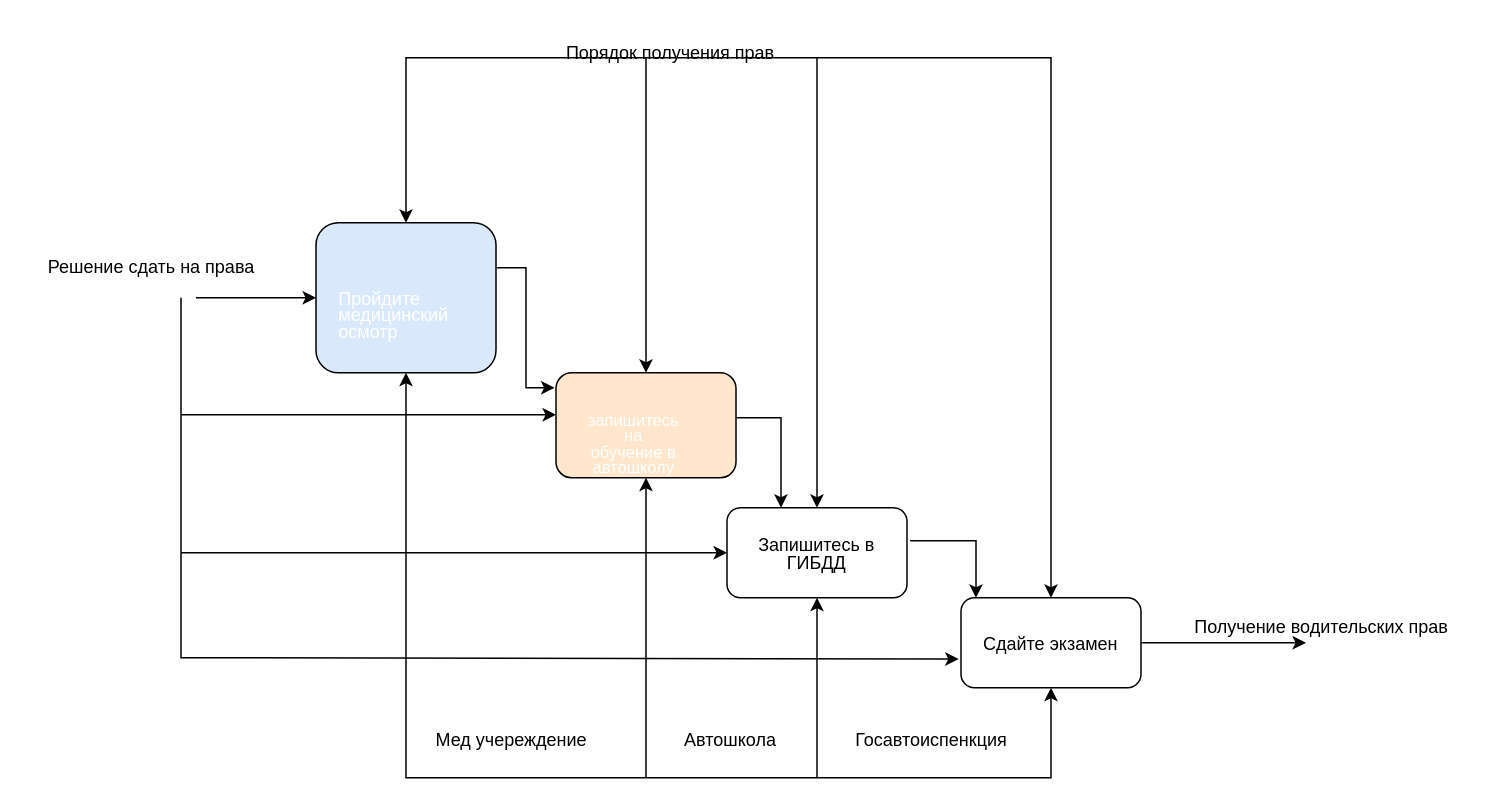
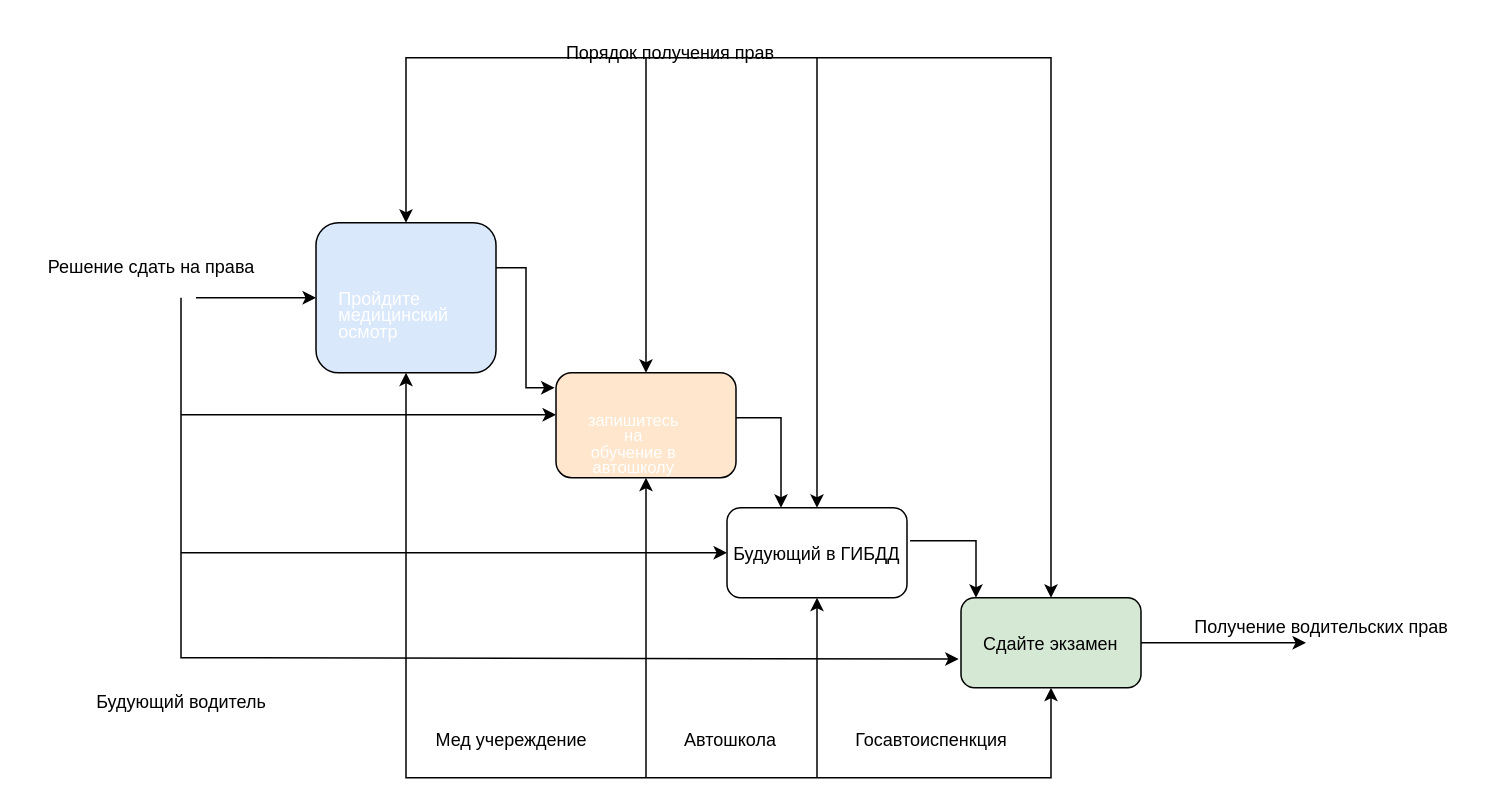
  <mxCell id="0" />
  <mxCell id="1" parent="0" />
  <mxCell id="2" value="&lt;a style=&quot;box-sizing: border-box; margin: 0px; padding: 24px 24px 0px; border: 0px; font-variant-numeric: inherit; font-variant-east-asian: inherit; font-stretch: inherit; line-height: inherit; font-family: Lato, Arial, sans-serif, -apple-system; vertical-align: baseline; cursor: pointer; display: flex; text-align: start;&quot; class=&quot;panel-header flex-container&quot;&gt;&lt;div style=&quot;font-style: inherit; font-variant: inherit; font-stretch: inherit; line-height: 93%; font-family: inherit; box-sizing: border-box; margin: 0px; padding: 0px 16px 0px 0px; border: 0px; vertical-align: baseline; flex: 1 1 0%;&quot; class=&quot;panel-title flex-1&quot;&gt;&lt;div style=&quot;box-sizing: border-box; margin: 0px; padding: 0px; border: 0px; font-variant: inherit; font-stretch: inherit; line-height: 93%; font-family: Lato-Bold, Arial, sans-serif; vertical-align: baseline;&quot; class=&quot;title-h4&quot;&gt;&lt;div style=&quot;font-style: inherit; font-variant: inherit; font-stretch: inherit; line-height: inherit; font-family: inherit; box-sizing: border-box; margin: 0px; padding: 0px; border: 0px; vertical-align: baseline; display: flex;&quot; class=&quot;flex-container&quot;&gt;&lt;div style=&quot;font-style: inherit; font-variant: inherit; font-stretch: inherit; line-height: 93%; font-family: inherit; box-sizing: border-box; margin: 0px; padding: 0px; border: 0px; vertical-align: baseline;&quot;&gt;&lt;font color=&quot;#ffffff&quot;&gt;Пройдите медицинский осмотр&lt;/font&gt;&lt;/div&gt;&lt;/div&gt;&lt;/div&gt;&lt;/div&gt;&lt;/a&gt;" style="rounded=1;whiteSpace=wrap;html=1;fillColor=#dae8fc;" parent="1" vertex="1"><mxGeometry x="210" y="148" width="120" height="100" as="geometry" /></mxCell>
- <mxCell id="3" value="&lt;p style=&quot;line-height: 100%;&quot;&gt;Сдайте экзамен&lt;/p&gt;" style="rounded=1;whiteSpace=wrap;html=1;" parent="1" vertex="1"><mxGeometry x="640" y="398" width="120" height="60" as="geometry" /></mxCell>
- <mxCell id="4" value="&lt;p style=&quot;line-height: 100%;&quot;&gt;Запишитесь в ГИБДД&lt;/p&gt;" style="rounded=1;whiteSpace=wrap;html=1;" parent="1" vertex="1"><mxGeometry x="484" y="338" width="120" height="60" as="geometry" /></mxCell>
+ <mxCell id="3" value="&lt;p style=&quot;line-height: 100%;&quot;&gt;Сдайте экзамен&lt;/p&gt;" style="rounded=1;whiteSpace=wrap;html=1;fillColor=#d5e8d4;" parent="1" vertex="1"><mxGeometry x="640" y="398" width="120" height="60" as="geometry" /></mxCell>
+ <mxCell id="4" value="&lt;p style=&quot;line-height: 100%;&quot;&gt;Будующий в ГИБДД&lt;/p&gt;" style="rounded=1;whiteSpace=wrap;html=1;" parent="1" vertex="1"><mxGeometry x="484" y="338" width="120" height="60" as="geometry" /></mxCell>
  <mxCell id="5" value="&lt;a style=&quot;box-sizing: border-box; margin: 0px; padding: 24px 24px 0px; border: 0px; font-variant-numeric: inherit; font-variant-east-asian: inherit; font-stretch: inherit; font-size: medium; line-height: inherit; font-family: Lato, Arial, sans-serif, -apple-system; vertical-align: baseline; cursor: pointer; display: flex;&quot; class=&quot;panel-header flex-container&quot;&gt;&lt;div style=&quot;box-sizing: border-box; margin: 0px; padding: 0px 16px 0px 0px; border: 0px; font-style: inherit; font-variant: inherit; font-stretch: inherit; font-size: inherit; line-height: 95%; font-family: inherit; vertical-align: baseline; flex: 1 1 0%;&quot; class=&quot;panel-title flex-1&quot;&gt;&lt;div style=&quot;box-sizing: border-box; margin: 0px; padding: 0px; border: 0px; font-variant: inherit; font-stretch: inherit; font-size: 20px; line-height: 95%; font-family: Lato-Bold, Arial, sans-serif; vertical-align: baseline;&quot; class=&quot;title-h4&quot;&gt;&lt;div style=&quot;box-sizing: border-box; margin: 0px; padding: 0px; border: 0px; font-style: inherit; font-variant: inherit; font-stretch: inherit; font-size: 11px; line-height: inherit; font-family: inherit; vertical-align: baseline; display: flex;&quot; class=&quot;flex-container&quot;&gt;&lt;div style=&quot;font-style: inherit; font-variant: inherit; font-stretch: inherit; font-size: inherit; line-height: 95%; font-family: inherit; box-sizing: border-box; margin: 0px; padding: 0px; border: 0px; vertical-align: baseline;&quot;&gt;&lt;font color=&quot;#ffffff&quot;&gt;запишитесь на обучение в автошколу&lt;/font&gt;&lt;/div&gt;&lt;/div&gt;&lt;/div&gt;&lt;/div&gt;&lt;/a&gt;" style="rounded=1;whiteSpace=wrap;html=1;align=center;fillColor=#ffe6cc;" parent="1" vertex="1"><mxGeometry x="370" y="248" width="120" height="70" as="geometry" /></mxCell>
  <mxCell id="6" value="" style="endArrow=classic;startArrow=classic;html=1;rounded=0;fontSize=11;fontColor=none;entryX=0.5;entryY=0;entryDx=0;entryDy=0;" parent="1" target="2" edge="1"><mxGeometry width="50" height="50" relative="1" as="geometry"><mxPoint x="700" y="398" as="sourcePoint" /><mxPoint x="270" y="38" as="targetPoint" /><Array as="points"><mxPoint x="700" y="38" /><mxPoint x="270" y="38" /></Array></mxGeometry></mxCell>
  <mxCell id="7" value="" style="endArrow=classic;startArrow=classic;html=1;rounded=0;fontSize=11;fontColor=none;exitX=0.5;exitY=1;exitDx=0;exitDy=0;" parent="1" source="2" edge="1"><mxGeometry width="50" height="50" relative="1" as="geometry"><mxPoint x="250" y="508" as="sourcePoint" /><mxPoint x="700" y="458" as="targetPoint" /><Array as="points"><mxPoint x="270" y="518" /><mxPoint x="700" y="518" /></Array></mxGeometry></mxCell>
  <mxCell id="8" value="" style="endArrow=classic;html=1;rounded=0;fontSize=11;fontColor=none;entryX=0.5;entryY=1;entryDx=0;entryDy=0;" parent="1" target="4" edge="1"><mxGeometry width="50" height="50" relative="1" as="geometry"><mxPoint x="544" y="518" as="sourcePoint" /><mxPoint x="544" y="398" as="targetPoint" /></mxGeometry></mxCell>
  <mxCell id="9" value="" style="endArrow=classic;html=1;rounded=0;fontSize=11;fontColor=none;entryX=0.5;entryY=1;entryDx=0;entryDy=0;" parent="1" target="5" edge="1"><mxGeometry width="50" height="50" relative="1" as="geometry"><mxPoint x="430" y="518" as="sourcePoint" /><mxPoint x="470" y="468" as="targetPoint" /></mxGeometry></mxCell>
  <mxCell id="10" value="" style="endArrow=classic;html=1;rounded=0;fontSize=11;fontColor=none;" parent="1" target="4" edge="1"><mxGeometry width="50" height="50" relative="1" as="geometry"><mxPoint x="544" y="38" as="sourcePoint" /><mxPoint x="594" y="-12" as="targetPoint" /></mxGeometry></mxCell>
  <mxCell id="11" value="" style="endArrow=classic;html=1;rounded=0;fontSize=11;fontColor=none;entryX=0.5;entryY=0;entryDx=0;entryDy=0;" parent="1" target="5" edge="1"><mxGeometry width="50" height="50" relative="1" as="geometry"><mxPoint x="430" y="38" as="sourcePoint" /><mxPoint x="460" y="-12" as="targetPoint" /></mxGeometry></mxCell>
  <mxCell id="12" value="" style="endArrow=classic;html=1;rounded=0;fontSize=11;fontColor=none;" parent="1" edge="1"><mxGeometry width="50" height="50" relative="1" as="geometry"><mxPoint y="198" as="sourcePoint" x="130" /><mxPoint x="210" y="198" as="targetPoint" /></mxGeometry></mxCell>
  <mxCell id="13" value="" style="endArrow=none;startArrow=classic;html=1;rounded=0;fontSize=11;fontColor=none;exitX=-0.013;exitY=0.681;exitDx=0;exitDy=0;exitPerimeter=0;startFill=1;endFill=0;" parent="1" source="3" edge="1"><mxGeometry width="50" height="50" relative="1" as="geometry"><mxPoint x="100" y="248" as="sourcePoint" /><mxPoint x="120" y="198" as="targetPoint" /><Array as="points"><mxPoint x="120" y="438" /></Array></mxGeometry></mxCell>
  <mxCell id="14" value="" style="endArrow=classic;html=1;rounded=0;entryX=0;entryY=0.4;entryDx=0;entryDy=0;entryPerimeter=0;" parent="1" target="5" edge="1"><mxGeometry width="50" height="50" relative="1" as="geometry"><mxPoint x="120" y="276" as="sourcePoint" /><mxPoint x="200" y="228" as="targetPoint" /></mxGeometry></mxCell>
  <mxCell id="15" value="" style="endArrow=classic;html=1;rounded=0;" parent="1" edge="1"><mxGeometry width="50" height="50" relative="1" as="geometry"><mxPoint x="120" y="368" as="sourcePoint" /><mxPoint x="484" y="368" as="targetPoint" /></mxGeometry></mxCell>
  <mxCell id="16" value="Порядок получения прав" style="text;html=1;align=center;verticalAlign=middle;resizable=0;points=[];autosize=1;strokeColor=none;fillColor=none;" parent="1" vertex="1"><mxGeometry x="366" y="20" width="160" height="30" as="geometry" /></mxCell>
  <mxCell id="17" value="" style="endArrow=classic;html=1;rounded=0;entryX=-0.008;entryY=0.143;entryDx=0;entryDy=0;entryPerimeter=0;" parent="1" target="5" edge="1"><mxGeometry width="50" height="50" relative="1" as="geometry"><mxPoint x="330" y="178" as="sourcePoint" /><mxPoint x="340" y="258" as="targetPoint" /><Array as="points"><mxPoint x="350" y="178" /><mxPoint x="350" y="258" /></Array></mxGeometry></mxCell>
  <mxCell id="18" value="" style="endArrow=classic;html=1;rounded=0;entryX=0.3;entryY=0;entryDx=0;entryDy=0;entryPerimeter=0;" parent="1" target="4" edge="1"><mxGeometry width="50" height="50" relative="1" as="geometry"><mxPoint x="490" y="278" as="sourcePoint" /><mxPoint x="540" y="228" as="targetPoint" /><Array as="points"><mxPoint x="520" y="278" /></Array></mxGeometry></mxCell>
  <mxCell id="19" value="" style="endArrow=classic;html=1;rounded=0;exitX=1.017;exitY=0.367;exitDx=0;exitDy=0;exitPerimeter=0;" parent="1" source="4" edge="1"><mxGeometry width="50" height="50" relative="1" as="geometry"><mxPoint x="604" y="368" as="sourcePoint" /><mxPoint x="650" y="398" as="targetPoint" /><Array as="points"><mxPoint x="650" y="360" /></Array></mxGeometry></mxCell>
  <mxCell id="20" value="" style="endArrow=classic;html=1;rounded=0;exitX=1;exitY=0.5;exitDx=0;exitDy=0;" parent="1" source="3" edge="1"><mxGeometry width="50" height="50" relative="1" as="geometry"><mxPoint x="760" y="438" as="sourcePoint" /><mxPoint x="870" y="428" as="targetPoint" /></mxGeometry></mxCell>
  <mxCell id="21" value="Получение водительских прав" style="text;html=1;align=center;verticalAlign=middle;resizable=0;points=[];autosize=1;strokeColor=none;fillColor=none;" parent="1" vertex="1"><mxGeometry x="785" y="403" width="190" height="30" as="geometry" /></mxCell>
  <mxCell id="22" value="Решение сдать на права" style="text;html=1;align=center;verticalAlign=middle;resizable=0;points=[];autosize=1;strokeColor=none;fillColor=none;" parent="1" vertex="1"><mxGeometry x="20" y="163" width="160" height="30" as="geometry" /></mxCell>
+ <mxCell id="23" value="Будующий водитель" style="text;html=1;align=center;verticalAlign=middle;resizable=0;points=[];autosize=1;strokeColor=none;fillColor=none;" parent="1" vertex="1"><mxGeometry x="50" y="453" width="140" height="30" as="geometry" /></mxCell>
  <mxCell id="24" value="Мед учереждение" style="text;html=1;align=center;verticalAlign=middle;resizable=0;points=[];autosize=1;strokeColor=none;fillColor=none;" parent="1" vertex="1"><mxGeometry x="280" y="478" width="120" height="30" as="geometry" /></mxCell>
  <mxCell id="25" value="Автошкола" style="text;html=1;align=center;verticalAlign=middle;resizable=0;points=[];autosize=1;strokeColor=none;fillColor=none;" parent="1" vertex="1"><mxGeometry x="446" y="478" width="80" height="30" as="geometry" /></mxCell>
  <mxCell id="26" value="Госавтоиспенкция" style="text;html=1;align=center;verticalAlign=middle;resizable=0;points=[];autosize=1;strokeColor=none;fillColor=none;" parent="1" vertex="1"><mxGeometry x="560" y="478" width="120" height="30" as="geometry" /></mxCell>
